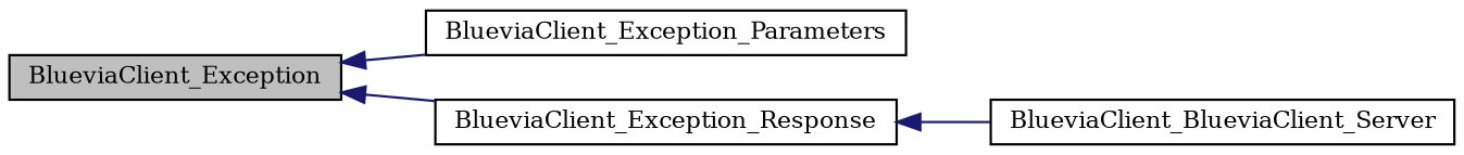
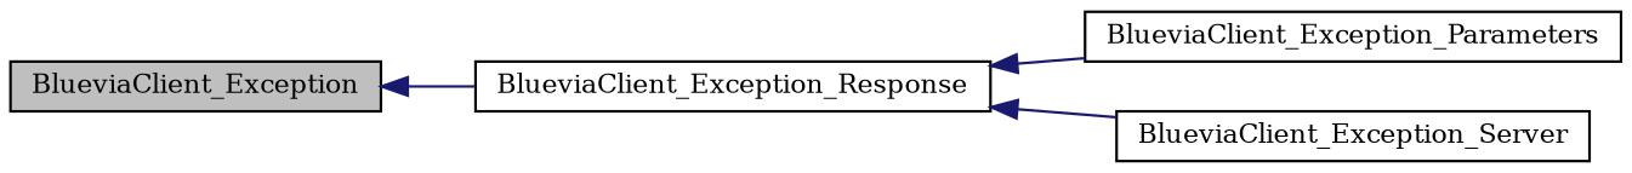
  digraph {
    fontname="DejaVu Serif"
    rankdir=LR
    node [color=black fontname="DejaVu Serif" fontsize=10 shape=record]
    edge [color=midnightblue dir=back fontname="DejaVu Serif" fontsize=10 labelfontname="FreeSans.ttf" labelfontsize=10 style=solid]
    n1 [fillcolor=grey75 fontcolor=black height=0.2 label=BlueviaClient_Exception style=filled width=0.4]
    n2 [height=0.2 label=BlueviaClient_Exception_Parameters width=0.4]
    n3 [height=0.2 label=BlueviaClient_Exception_Response width=0.4]
-   n4 [height=0.2 label=BlueviaClient_BlueviaClient_Server width=0.4]
-   n1 -> n2
+   n4 [height=0.2 label=BlueviaClient_Exception_Server width=0.4]
+   n3 -> n2
    n1 -> n3
    n3 -> n4
  }
